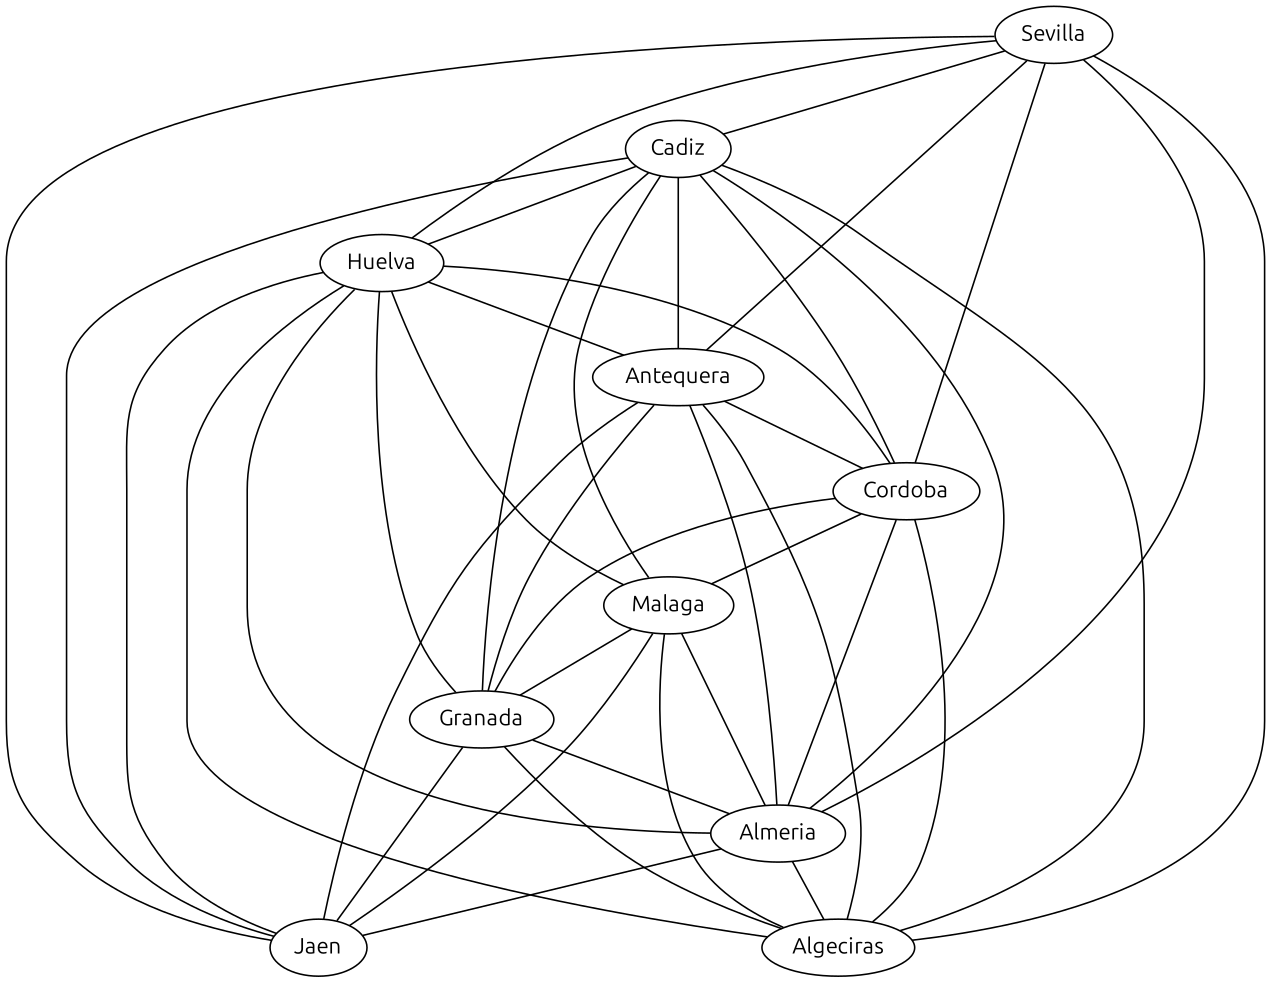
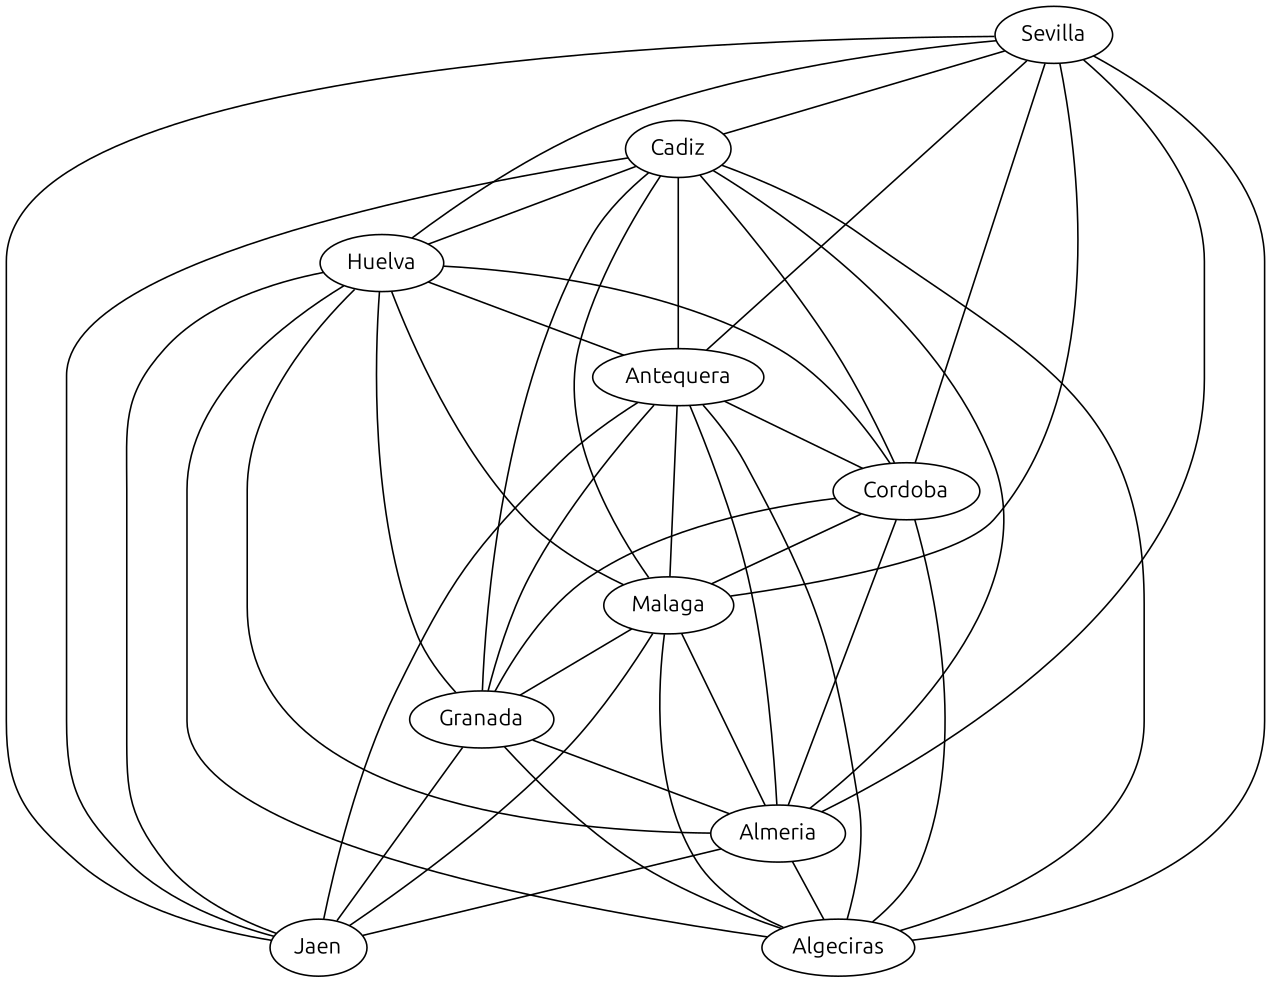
  strict graph {
    fontname=Ubuntu
    node [fontname=Ubuntu]
    edge [fontname=Ubuntu]
    Sevilla
    Cadiz
    Huelva
    Cordoba
    Malaga
    Antequera
    Almeria
    Jaen
    Algeciras
    Granada
    Sevilla -- Cadiz
    Sevilla -- Huelva
    Sevilla -- Cordoba
+   Sevilla -- Malaga
    Sevilla -- Antequera
    Sevilla -- Almeria
    Sevilla -- Jaen
    Sevilla -- Algeciras
    Cadiz -- Huelva
    Cadiz -- Cordoba
    Cadiz -- Malaga
    Cadiz -- Antequera
    Cadiz -- Almeria
    Cadiz -- Jaen
    Cadiz -- Algeciras
    Cadiz -- Granada
    Huelva -- Cordoba
    Huelva -- Malaga
    Huelva -- Antequera
    Huelva -- Almeria
    Huelva -- Jaen
    Huelva -- Algeciras
    Huelva -- Granada
    Cordoba -- Malaga
    Cordoba -- Almeria
    Cordoba -- Algeciras
    Cordoba -- Granada
    Malaga -- Almeria
    Malaga -- Jaen
    Malaga -- Granada
    Antequera -- Cordoba
+   Antequera -- Malaga
    Antequera -- Almeria
    Antequera -- Jaen
    Antequera -- Algeciras
    Antequera -- Granada
    Almeria -- Jaen
    Almeria -- Algeciras
    Algeciras -- Malaga
    Granada -- Almeria
    Granada -- Jaen
    Granada -- Algeciras
  }
